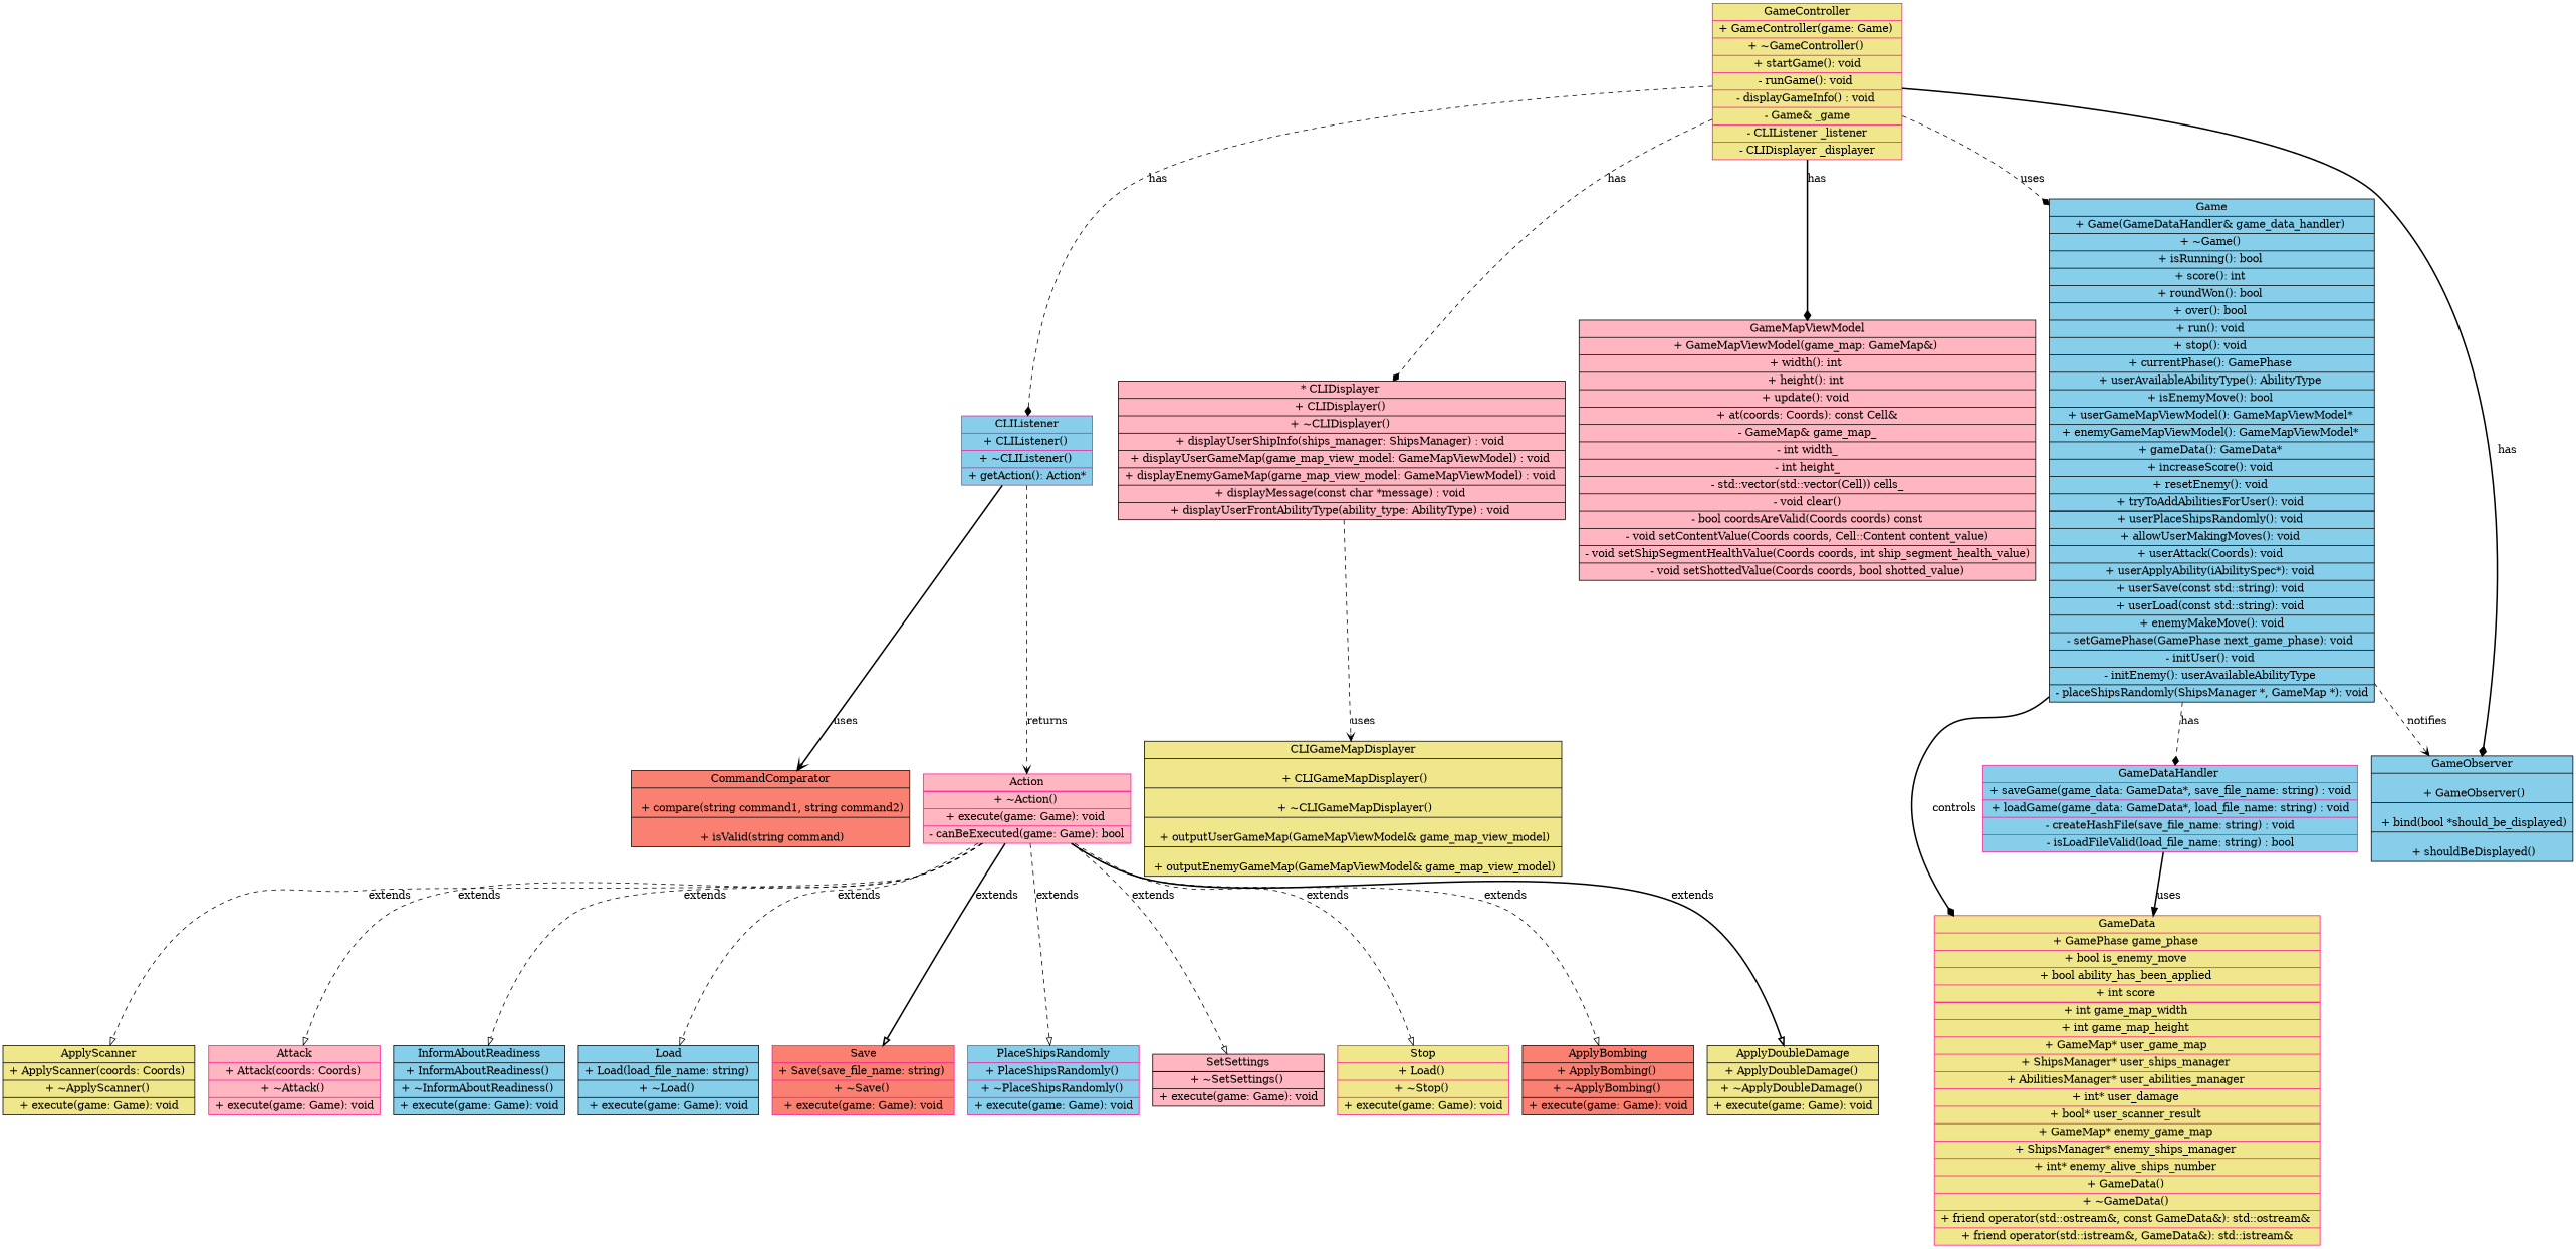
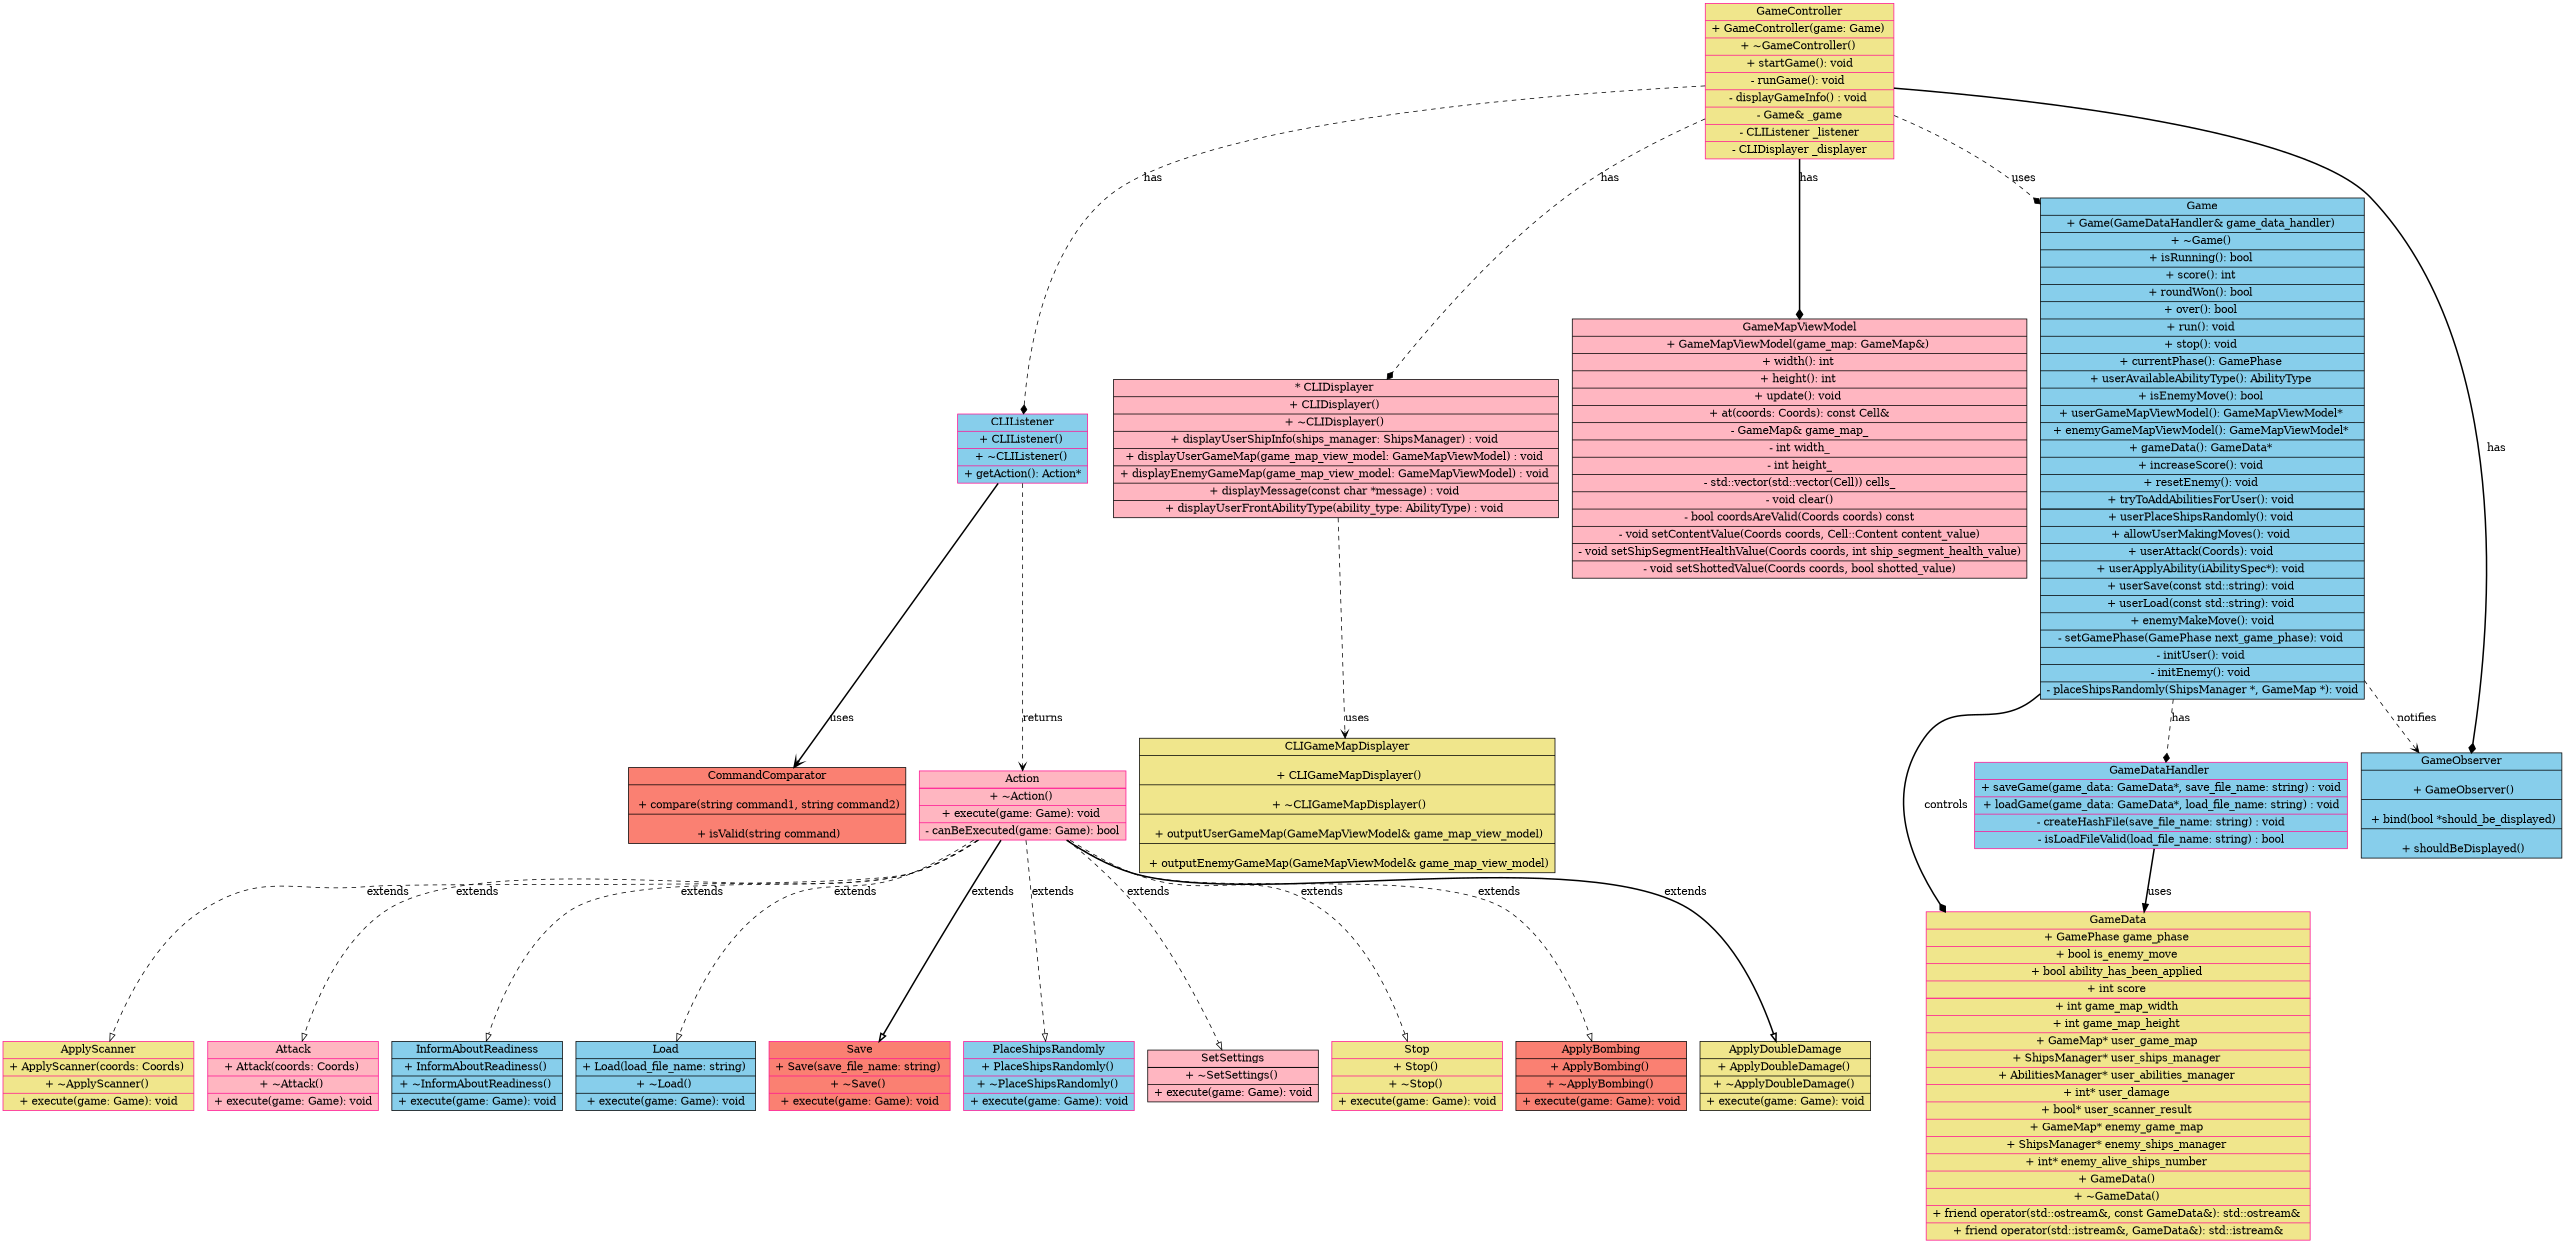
  digraph {
    node [color=black fillcolor=skyblue shape=record style=filled]
    edge [arrowhead=empty style=dashed]
    n1 [color=deeppink fillcolor=lightpink label="{Action\n    |+ Action(active_game_phases: std::unordered_set<GamePhase>) \n    |+ ~Action() \n    |+ execute(game: Game): void \n    |- canBeExecuted(game: Game): bool}"]
    n2 [fillcolor=salmon label="{ApplyBombing\n    |+ ApplyBombing() \n    |+ ~ApplyBombing() \n    |+ execute(game: Game): void}"]
    n3 [fillcolor=khaki label="{ApplyDoubleDamage\n    |+ ApplyDoubleDamage() \n    |+ ~ApplyDoubleDamage() \n    |+ execute(game: Game): void}"]
-   n4 [fillcolor=khaki label="{ApplyScanner\n    |+ ApplyScanner(coords: Coords) \n    |+ ~ApplyScanner() \n    |+ execute(game: Game): void}"]
+   n4 [color=deeppink fillcolor=khaki label="{ApplyScanner\n    |+ ApplyScanner(coords: Coords) \n    |+ ~ApplyScanner() \n    |+ execute(game: Game): void}"]
    n5 [color=deeppink fillcolor=lightpink label="{Attack\n    |+ Attack(coords: Coords) \n    |+ ~Attack() \n    |+ execute(game: Game): void}"]
    n6 [label="{InformAboutReadiness\n    |+ InformAboutReadiness() \n    |+ ~InformAboutReadiness() \n    |+ execute(game: Game): void}"]
    n7 [label="{Load\n    |+ Load(load_file_name: string) \n    |+ ~Load() \n    |+ execute(game: Game): void}"]
    n8 [color=deeppink fillcolor=salmon label="{Save\n    |+ Save(save_file_name: string) \n    |+ ~Save() \n    |+ execute(game: Game): void}"]
    n9 [color=deeppink label="{PlaceShipsRandomly\n    |+ PlaceShipsRandomly() \n    |+ ~PlaceShipsRandomly() \n    |+ execute(game: Game): void}"]
    n10 [fillcolor=lightpink label="{SetSettings\n    |+ SetSettings(game_map_width: int, game_map_height: int, ship_sizes: vector<int>&) \n    |+ ~SetSettings() \n    |+ execute(game: Game): void}"]
-   n11 [color=deeppink fillcolor=khaki label="{Stop\n    |+ Load() \n    |+ ~Stop() \n    |+ execute(game: Game): void}"]
+   n11 [color=deeppink fillcolor=khaki label="{Stop\n    |+ Stop() \n    |+ ~Stop() \n    |+ execute(game: Game): void}"]
    n12 [color=deeppink label="{CLIListener\n    |+ CLIListener() \n    |+ ~CLIListener() \n    |+ getAction(): Action*}"]
    n13 [fillcolor=salmon label="{CommandComparator|\n    + compare(string command1, string command2)|\n    + isValid(string command)}"]
    n14 [fillcolor=lightpink label="{* CLIDisplayer  \n    |+ CLIDisplayer()  \n    |+ ~CLIDisplayer()  \n    |+ displayUserShipInfo(ships_manager: ShipsManager) : void  \n    |+ displayUserGameMap(game_map_view_model: GameMapViewModel) : void  \n    |+ displayEnemyGameMap(game_map_view_model: GameMapViewModel) : void  \n    |+ displayMessage(const char *message) : void  \n    |+ displayUserFrontAbilityType(ability_type: AbilityType) : void  \n    }"]
    n15 [fillcolor=khaki label="{CLIGameMapDisplayer|\n    + CLIGameMapDisplayer()|\n    + ~CLIGameMapDisplayer()|\n    + outputUserGameMap(GameMapViewModel& game_map_view_model)|\n    + outputEnemyGameMap(GameMapViewModel& game_map_view_model)}"]
    n16 [color=deeppink fillcolor=khaki label="{GameController\n    |+ GameController(game: Game) \n    |+ ~GameController() \n    |+ startGame(): void\n    |- runGame(): void \n    |- displayGameInfo() : void \n    |- Game& _game\n    |- CLIListener _listener\n    |- CLIDisplayer _displayer}"]
    n17 [fillcolor=lightpink label="{GameMapViewModel\n    |+ GameMapViewModel(game_map: GameMap&) \n    |+ width(): int \n    |+ height(): int \n    |+ update(): void \n    |+ at(coords: Coords): const Cell&\n    |- GameMap& game_map_\n    |- int width_\n    |- int height_\n    |- std::vector(std::vector(Cell)) cells_\n    |- void clear()\n    |- bool coordsAreValid(Coords coords) const\n    |- void setContentValue(Coords coords, Cell::Content content_value)\n    |- void setShipSegmentHealthValue(Coords coords, int ship_segment_health_value)\n    |- void setShottedValue(Coords coords, bool shotted_value)}"]
-   n18 [label="{Game\n    |+ Game(GameDataHandler& game_data_handler) \n    |+ ~Game() \n    |+ isRunning(): bool \n    |+ score(): int \n    |+ roundWon(): bool \n    |+ over(): bool \n    |+ run(): void \n    |+ stop(): void \n    |+ currentPhase(): GamePhase \n    |+ userAvailableAbilityType(): AbilityType \n    |+ isEnemyMove(): bool \n    |+ userGameMapViewModel(): GameMapViewModel* \n    |+ enemyGameMapViewModel(): GameMapViewModel* \n    |+ gameData(): GameData* \n    |+ increaseScore(): void \n    |+ resetEnemy(): void \n    |+ tryToAddAbilitiesForUser(): void \n    |+ setSettings(int, int, std::vector<int>&): void \n    |+ userPlaceShipsRandomly(): void \n    |+ allowUserMakingMoves(): void \n    |+ userAttack(Coords): void \n    |+ userApplyAbility(iAbilitySpec*): void \n    |+ userSave(const std::string): void \n    |+ userLoad(const std::string): void \n    |+ enemyMakeMove(): void\n    |- setGamePhase(GamePhase next_game_phase): void \n    |- initUser(): void \n    |- initEnemy(): userAvailableAbilityType \n    |- placeShipsRandomly(ShipsManager *, GameMap *): void}"]
+   n18 [label="{Game\n    |+ Game(GameDataHandler& game_data_handler) \n    |+ ~Game() \n    |+ isRunning(): bool \n    |+ score(): int \n    |+ roundWon(): bool \n    |+ over(): bool \n    |+ run(): void \n    |+ stop(): void \n    |+ currentPhase(): GamePhase \n    |+ userAvailableAbilityType(): AbilityType \n    |+ isEnemyMove(): bool \n    |+ userGameMapViewModel(): GameMapViewModel* \n    |+ enemyGameMapViewModel(): GameMapViewModel* \n    |+ gameData(): GameData* \n    |+ increaseScore(): void \n    |+ resetEnemy(): void \n    |+ tryToAddAbilitiesForUser(): void \n    |+ setSettings(int, int, std::vector<int>&): void \n    |+ userPlaceShipsRandomly(): void \n    |+ allowUserMakingMoves(): void \n    |+ userAttack(Coords): void \n    |+ userApplyAbility(iAbilitySpec*): void \n    |+ userSave(const std::string): void \n    |+ userLoad(const std::string): void \n    |+ enemyMakeMove(): void\n    |- setGamePhase(GamePhase next_game_phase): void \n    |- initUser(): void \n    |- initEnemy(): void \n    |- placeShipsRandomly(ShipsManager *, GameMap *): void}"]
    n19 [label="{GameObserver|\n    + GameObserver()|\n    + bind(bool *should_be_displayed)|\n    + shouldBeDisplayed()}"]
    n20 [color=deeppink fillcolor=khaki label="{GameData\n    |+ GamePhase game_phase \n    |+ bool is_enemy_move \n    |+ bool ability_has_been_applied \n    |+ int score \n    |+ std::vector<int> ship_sizes \n    |+ int game_map_width \n    |+ int game_map_height \n    |+ GameMap* user_game_map \n    |+ ShipsManager* user_ships_manager \n    |+ AbilitiesManager* user_abilities_manager \n    |+ int* user_damage \n    |+ bool* user_scanner_result \n    |+ GameMap* enemy_game_map \n    |+ ShipsManager* enemy_ships_manager \n    |+ int* enemy_alive_ships_number \n    |+ GameData() \n    |+ ~GameData() \n    |+ friend operator(std::ostream&, const GameData&): std::ostream& \n    |+ friend operator(std::istream&, GameData&): std::istream&}"]
    n21 [color=deeppink label="{GameDataHandler \n    |+ saveGame(game_data: GameData*, save_file_name: string) : void\n    |+ loadGame(game_data: GameData*, load_file_name: string) : void\n    |- createHashFile(save_file_name: string) : void\n    |- isLoadFileValid(load_file_name: string) : bool}"]
    n1 -> n2 [label=extends]
    n1 -> n3 [label=extends style=bold]
    n1 -> n4 [label=extends]
    n1 -> n5 [label=extends]
    n1 -> n6 [label=extends]
    n1 -> n7 [label=extends]
    n1 -> n8 [label=extends style=bold]
    n1 -> n9 [label=extends]
    n1 -> n10 [label=extends]
    n1 -> n11 [label=extends]
    n12 -> n1 [arrowhead=vee label=returns]
    n12 -> n13 [arrowhead=vee label=uses style=bold]
    n14 -> n15 [arrowhead=vee label=uses]
    n16 -> n12 [arrowhead=diamond color=black dir=forward label=has]
    n16 -> n14 [arrowhead=diamond color=black dir=forward label=has]
    n16 -> n17 [arrowhead=diamond color=black dir=forward label=has style=bold]
    n16 -> n18 [arrowhead=diamond color=black dir=forward label=uses]
    n16 -> n19 [arrowhead=diamond color=black dir=forward label=has style=bold]
    n18 -> n19 [arrowhead=vee label=notifies]
    n18 -> n20 [arrowhead=diamond color=black dir=forward label=controls style=bold]
    n18 -> n21 [arrowhead=diamond color=black dir=forward label=has]
    n21 -> n20 [label=uses style=bold arrowhead=""]
  }
